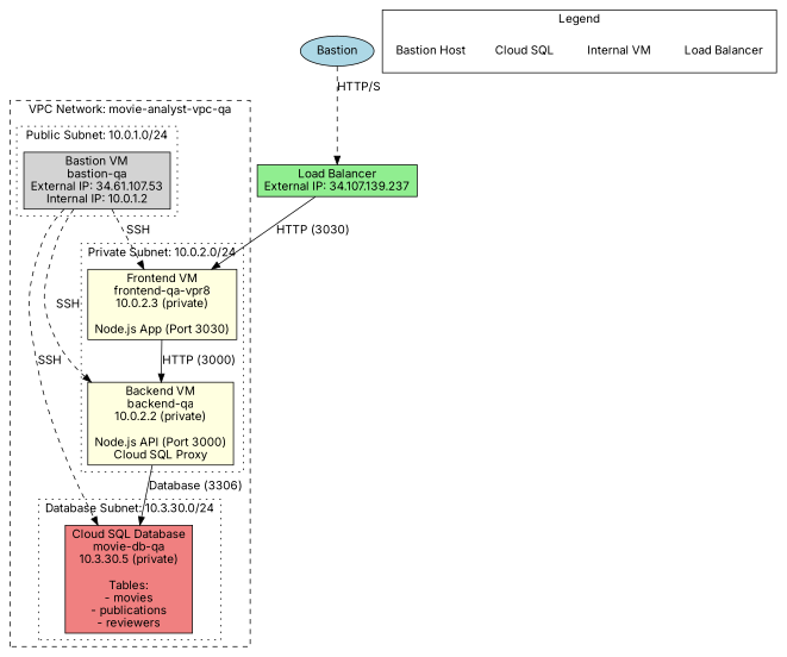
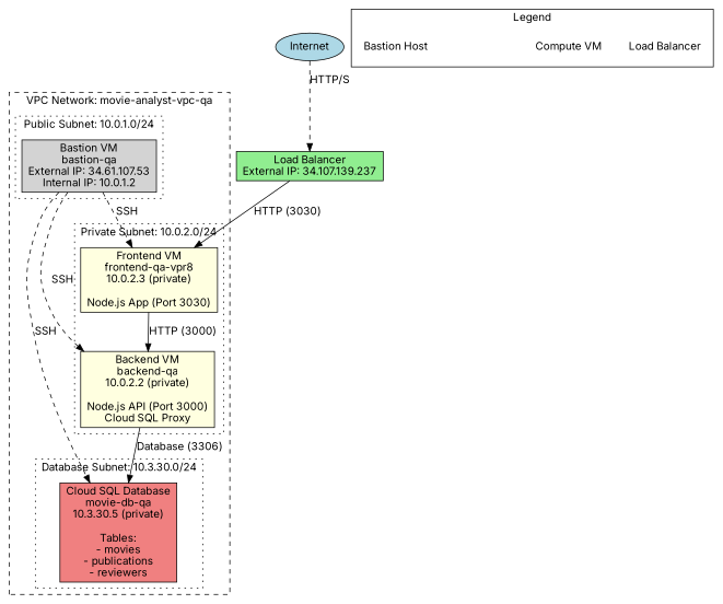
  digraph {
    fontname=Inter
    rankdir=TB
    node [fillcolor=white fontname=Inter shape=box style=filled]
    edge [fontname=Inter style=dashed]
    n1 [fillcolor=lightgray label="Bastion VM\nbastion-qa\nExternal IP: 34.61.107.53\nInternal IP: 10.0.1.2"]
    n2 [fillcolor=lightyellow label="Frontend VM\nfrontend-qa-vpr8\n10.0.2.3 (private)\n\nNode.js App (Port 3030)"]
    n3 [fillcolor=lightyellow label="Backend VM\nbackend-qa\n10.0.2.2 (private)\n\nNode.js API (Port 3000)\nCloud SQL Proxy"]
    n4 [fillcolor=lightcoral label="Cloud SQL Database\nmovie-db-qa\n10.3.30.5 (private)\n\nTables:\n- movies\n- publications\n- reviewers"]
    n5 [label="Load Balancer" shape=plaintext]
-   n6 [label="Internal VM" shape=plaintext]
-   n7 [label="Cloud SQL" shape=plaintext]
+   n6 [label="Compute VM" shape=plaintext]
    n8 [label="Bastion Host" shape=plaintext]
-   n9 [fillcolor=lightblue label=Bastion shape=ellipse]
+   n9 [fillcolor=lightblue label=Internet shape=ellipse]
    n10 [fillcolor=lightgreen label="Load Balancer\nExternal IP: 34.107.139.237"]
    subgraph cluster_1 {
      label="VPC Network: movie-analyst-vpc-qa"
      style=dashed
      subgraph cluster_2 {
        label="Public Subnet: 10.0.1.0/24"
        style=dotted
        n1
      }
      subgraph cluster_3 {
        label="Private Subnet: 10.0.2.0/24"
        style=dotted
        n2
        n3
      }
      subgraph cluster_4 {
        label="Database Subnet: 10.3.30.0/24"
        style=dotted
        n4
      }
    }
    subgraph cluster_5 {
      label=Legend
      style=solid
      n5
      n6
-     n7
      n8
    }
    n1 -> n2 [label=SSH]
    n1 -> n3 [label=SSH]
    n1 -> n4 [label=SSH]
    n2 -> n3 [label="HTTP (3000)" style=""]
    n3 -> n4 [label="Database (3306)" style=""]
    n9 -> n10 [label="HTTP/S"]
    n10 -> n2 [label="HTTP (3030)" style=""]
  }
